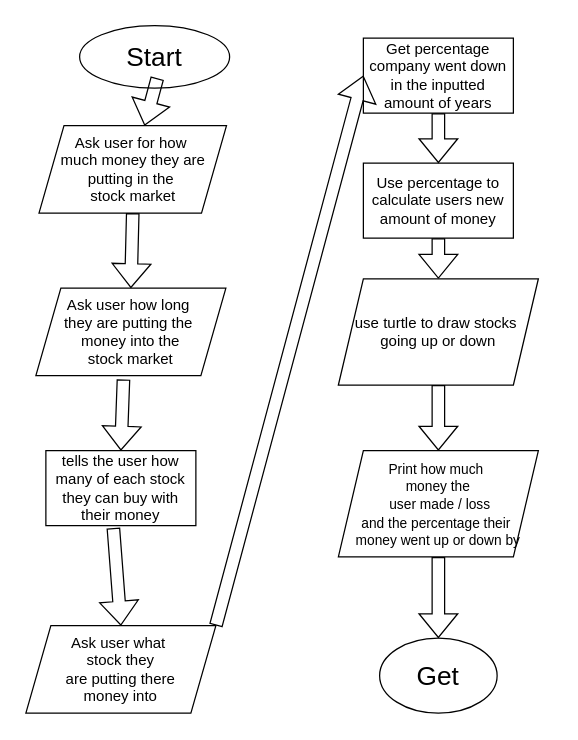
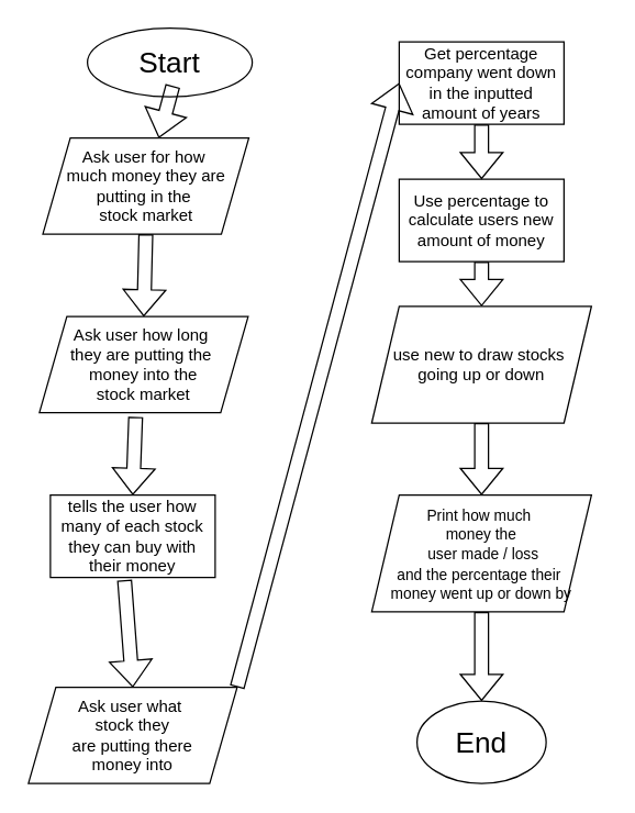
  <mxCell id="0" />
  <mxCell id="1" parent="0" />
  <mxCell id="2" value="&lt;font style=&quot;font-size: 21px;&quot;&gt;Start&lt;/font&gt;" style="ellipse;whiteSpace=wrap;html=1;align=center;" parent="1" vertex="1"><mxGeometry x="63" y="20" width="120" height="50" as="geometry" /></mxCell>
  <mxCell id="3" value="" style="shape=flexArrow;endArrow=classic;html=1;rounded=0;exitX=0.518;exitY=0.84;exitDx=0;exitDy=0;exitPerimeter=0;" parent="1" source="2" target="4" edge="1"><mxGeometry width="50" height="50" relative="1" as="geometry"><mxPoint x="80" y="360" as="sourcePoint" /><mxPoint x="107" y="130" as="targetPoint" /></mxGeometry></mxCell>
  <mxCell id="4" value="&lt;font&gt;Ask user for how&amp;nbsp;&lt;/font&gt;&lt;div&gt;&lt;font&gt;much money they are putting in the&amp;nbsp;&lt;/font&gt;&lt;/div&gt;&lt;div&gt;&lt;font&gt;stock market&lt;/font&gt;&lt;/div&gt;" style="shape=parallelogram;perimeter=parallelogramPerimeter;whiteSpace=wrap;html=1;fixedSize=1;" parent="1" vertex="1"><mxGeometry x="30.5" y="100" width="150" height="70" as="geometry" /></mxCell>
  <mxCell id="5" value="" style="shape=flexArrow;endArrow=classic;html=1;rounded=0;exitX=0.5;exitY=1;exitDx=0;exitDy=0;entryX=0.5;entryY=0;entryDx=0;entryDy=0;" parent="1" source="4" target="6" edge="1"><mxGeometry width="50" height="50" relative="1" as="geometry"><mxPoint x="80" y="360" as="sourcePoint" /><mxPoint x="100" y="230" as="targetPoint" /></mxGeometry></mxCell>
  <mxCell id="6" value="Ask user how long&amp;nbsp;&lt;div&gt;they are putting the&amp;nbsp;&lt;/div&gt;&lt;div&gt;money into the&lt;/div&gt;&lt;div&gt;stock market&lt;/div&gt;" style="shape=parallelogram;perimeter=parallelogramPerimeter;whiteSpace=wrap;html=1;fixedSize=1;" parent="1" vertex="1"><mxGeometry x="28" y="230" width="152" height="70" as="geometry" /></mxCell>
  <mxCell id="7" value="" style="shape=flexArrow;endArrow=classic;html=1;rounded=0;exitX=0.461;exitY=1.043;exitDx=0;exitDy=0;exitPerimeter=0;entryX=0.5;entryY=0;entryDx=0;entryDy=0;" parent="1" source="6" target="9" edge="1"><mxGeometry width="50" height="50" relative="1" as="geometry"><mxPoint x="110" y="390" as="sourcePoint" /><mxPoint x="98" y="350" as="targetPoint" /></mxGeometry></mxCell>
  <mxCell id="8" value="Ask user what&amp;nbsp;&lt;div&gt;stock they&lt;div&gt;are putting there&lt;/div&gt;&lt;div&gt;money into&lt;/div&gt;&lt;/div&gt;" style="shape=parallelogram;perimeter=parallelogramPerimeter;whiteSpace=wrap;html=1;fixedSize=1;" parent="1" vertex="1"><mxGeometry x="20" y="500" width="152" height="70" as="geometry" /></mxCell>
  <mxCell id="9" value="tells the user how many of each stock they can buy with their money" style="rounded=0;whiteSpace=wrap;html=1;" parent="1" vertex="1"><mxGeometry x="36" y="360" width="120" height="60" as="geometry" /></mxCell>
  <mxCell id="10" value="" style="shape=flexArrow;endArrow=classic;html=1;rounded=0;exitX=0.45;exitY=1.033;exitDx=0;exitDy=0;exitPerimeter=0;entryX=0.5;entryY=0;entryDx=0;entryDy=0;" parent="1" source="9" target="8" edge="1"><mxGeometry width="50" height="50" relative="1" as="geometry"><mxPoint x="340" y="300" as="sourcePoint" /><mxPoint x="390" y="250" as="targetPoint" /></mxGeometry></mxCell>
  <mxCell id="11" value="Get percentage company went down in the inputted amount of years" style="rounded=0;whiteSpace=wrap;html=1;" parent="1" vertex="1"><mxGeometry x="290" y="30" width="120" height="60" as="geometry" /></mxCell>
  <mxCell id="12" value="" style="shape=flexArrow;endArrow=classic;html=1;rounded=0;exitX=1;exitY=0;exitDx=0;exitDy=0;entryX=0;entryY=0.5;entryDx=0;entryDy=0;" parent="1" source="8" target="11" edge="1"><mxGeometry width="50" height="50" relative="1" as="geometry"><mxPoint x="210" y="470" as="sourcePoint" /><mxPoint x="260" y="420" as="targetPoint" /></mxGeometry></mxCell>
  <mxCell id="13" value="&lt;font style=&quot;font-size: 11px;&quot;&gt;Print how&amp;nbsp;&lt;span style=&quot;background-color: transparent; color: light-dark(rgb(0, 0, 0), rgb(255, 255, 255));&quot;&gt;much&amp;nbsp;&lt;/span&gt;&lt;/font&gt;&lt;div&gt;&lt;div&gt;&lt;font style=&quot;font-size: 11px;&quot;&gt;money the&lt;/font&gt;&lt;/div&gt;&lt;div&gt;&lt;font style=&quot;font-size: 11px;&quot;&gt;&amp;nbsp;user made / loss&lt;/font&gt;&lt;/div&gt;&lt;/div&gt;&lt;div&gt;&lt;font style=&quot;font-size: 11px;&quot;&gt;and the percentage their&amp;nbsp;&lt;/font&gt;&lt;/div&gt;&lt;div&gt;&lt;font style=&quot;font-size: 11px;&quot;&gt;money went up or down by&lt;/font&gt;&lt;/div&gt;" style="shape=parallelogram;perimeter=parallelogramPerimeter;whiteSpace=wrap;html=1;fixedSize=1;" parent="1" vertex="1"><mxGeometry x="270" y="360" width="160" height="85" as="geometry" /></mxCell>
  <mxCell id="14" value="Use percentage to calculate users new amount of money" style="rounded=0;whiteSpace=wrap;html=1;" parent="1" vertex="1"><mxGeometry x="290" y="130" width="120" height="60" as="geometry" /></mxCell>
  <mxCell id="15" value="&lt;br&gt;&lt;div&gt;&lt;br&gt;&lt;/div&gt;" style="text;html=1;whiteSpace=wrap;strokeColor=none;fillColor=none;align=center;verticalAlign=middle;rounded=0;" parent="1" vertex="1"><mxGeometry x="380" y="280" width="60" height="30" as="geometry" /></mxCell>
  <mxCell id="16" value="" style="shape=flexArrow;endArrow=classic;html=1;rounded=0;entryX=0.5;entryY=0;entryDx=0;entryDy=0;exitX=0.5;exitY=1;exitDx=0;exitDy=0;" parent="1" source="14" target="20" edge="1"><mxGeometry width="50" height="50" relative="1" as="geometry"><mxPoint x="250" y="260" as="sourcePoint" /><mxPoint x="300" y="210" as="targetPoint" /></mxGeometry></mxCell>
- <mxCell id="17" value="&lt;font style=&quot;font-size: 21px;&quot;&gt;Get&lt;/font&gt;" style="ellipse;whiteSpace=wrap;html=1;" parent="1" vertex="1"><mxGeometry x="303" y="510" width="94" height="60" as="geometry" /></mxCell>
+ <mxCell id="17" value="&lt;font style=&quot;font-size: 21px;&quot;&gt;End&lt;/font&gt;" style="ellipse;whiteSpace=wrap;html=1;" parent="1" vertex="1"><mxGeometry x="303" y="510" width="94" height="60" as="geometry" /></mxCell>
  <mxCell id="18" value="" style="shape=flexArrow;endArrow=classic;html=1;rounded=0;entryX=0.5;entryY=0;entryDx=0;entryDy=0;exitX=0.5;exitY=1;exitDx=0;exitDy=0;" parent="1" source="13" target="17" edge="1"><mxGeometry width="50" height="50" relative="1" as="geometry"><mxPoint x="250" y="350" as="sourcePoint" /><mxPoint x="300" y="300" as="targetPoint" /></mxGeometry></mxCell>
  <mxCell id="19" value="" style="shape=flexArrow;endArrow=classic;html=1;rounded=0;entryX=0.5;entryY=0;entryDx=0;entryDy=0;exitX=0.5;exitY=1;exitDx=0;exitDy=0;" edge="1" parent="1" source="11" target="14"><mxGeometry width="50" height="50" relative="1" as="geometry"><mxPoint x="250" y="350" as="sourcePoint" /><mxPoint x="300" y="300" as="targetPoint" /></mxGeometry></mxCell>
- <mxCell id="20" value="use turtle to draw stocks&amp;nbsp;&lt;div&gt;going up or down&lt;/div&gt;" style="shape=parallelogram;perimeter=parallelogramPerimeter;whiteSpace=wrap;html=1;fixedSize=1;" vertex="1" parent="1"><mxGeometry x="270" y="222.5" width="160" height="85" as="geometry" /></mxCell>
+ <mxCell id="20" value="use new to draw stocks&amp;nbsp;&lt;div&gt;going up or down&lt;/div&gt;" style="shape=parallelogram;perimeter=parallelogramPerimeter;whiteSpace=wrap;html=1;fixedSize=1;" vertex="1" parent="1"><mxGeometry x="270" y="222.5" width="160" height="85" as="geometry" /></mxCell>
  <mxCell id="21" value="" style="shape=flexArrow;endArrow=classic;html=1;rounded=0;entryX=0.5;entryY=0;entryDx=0;entryDy=0;exitX=0.5;exitY=1;exitDx=0;exitDy=0;" edge="1" parent="1" source="20" target="13"><mxGeometry width="50" height="50" relative="1" as="geometry"><mxPoint x="250" y="350" as="sourcePoint" /><mxPoint x="300" y="300" as="targetPoint" /></mxGeometry></mxCell>
